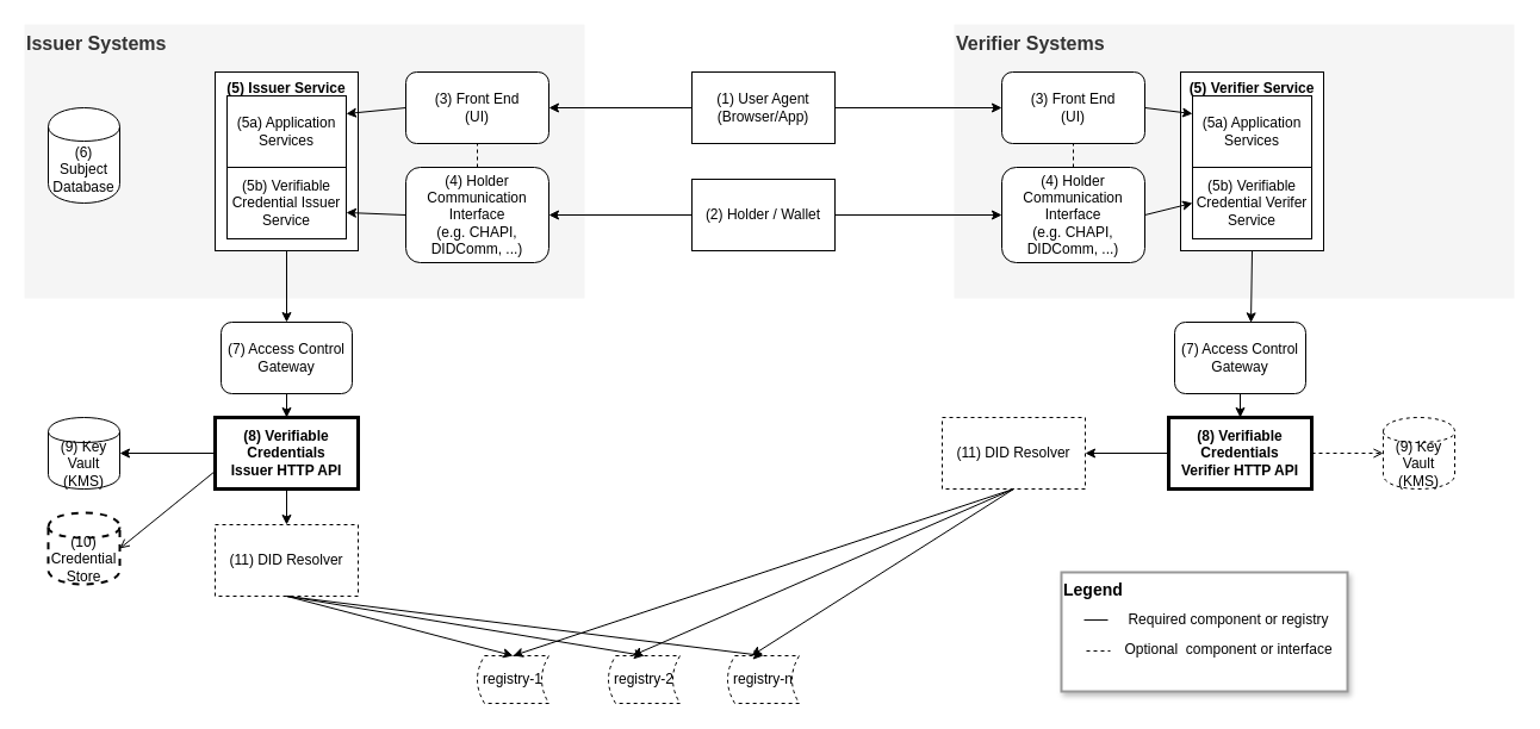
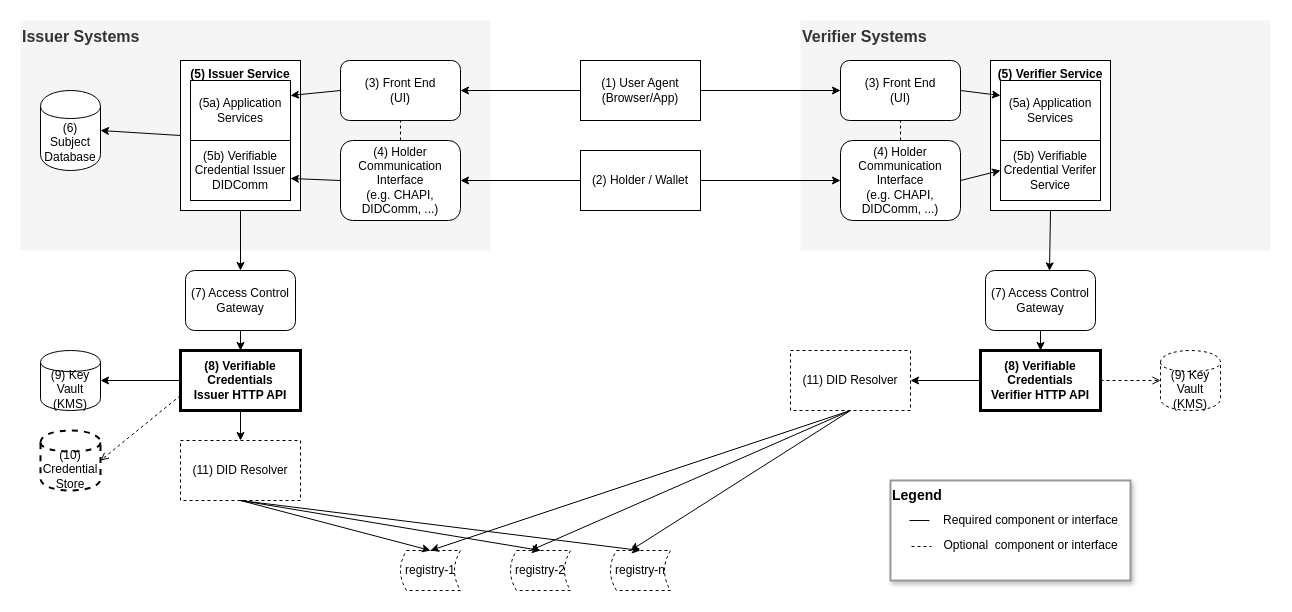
  <mxCell id="0" />
  <mxCell id="1" parent="0" />
  <mxCell id="2" value="Issuer Systems" style="rounded=0;whiteSpace=wrap;html=1;strokeWidth=2;fillColor=#f5f5f5;strokeColor=none;fontColor=#333333;align=left;verticalAlign=top;fontStyle=1;fontSize=16;" parent="1" vertex="1"><mxGeometry x="20" y="20" width="470" height="230" as="geometry" /></mxCell>
  <mxCell id="3" value="(3) Front End&lt;br&gt;(UI)" style="rounded=1;whiteSpace=wrap;html=1;" parent="1" vertex="1"><mxGeometry x="340" y="60" width="120" height="60" as="geometry" /></mxCell>
  <mxCell id="4" value="(4) Holder Communication&lt;br&gt;Interface&lt;br&gt;(e.g. CHAPI, DIDComm, ...)" style="rounded=1;whiteSpace=wrap;html=1;" parent="1" vertex="1"><mxGeometry x="340" y="140" width="120" height="80" as="geometry" /></mxCell>
  <mxCell id="5" style="edgeStyle=orthogonalEdgeStyle;rounded=0;orthogonalLoop=1;jettySize=auto;html=1;exitX=0.5;exitY=1;exitDx=0;exitDy=0;entryX=0.5;entryY=0;entryDx=0;entryDy=0;" parent="1" source="6" target="15" edge="1"><mxGeometry relative="1" as="geometry" /></mxCell>
  <mxCell id="6" value="(5) Issuer Service" style="rounded=0;whiteSpace=wrap;html=1;verticalAlign=top;fontStyle=1" parent="1" vertex="1"><mxGeometry x="180" y="60" width="120" height="150" as="geometry" /></mxCell>
  <mxCell id="7" value="(6) Subject&lt;br&gt;Database" style="shape=cylinder;whiteSpace=wrap;html=1;boundedLbl=1;backgroundOutline=1;" parent="1" vertex="1"><mxGeometry x="40" y="90" width="60" height="80" as="geometry" /></mxCell>
  <mxCell id="8" value="(8) Verifiable&lt;br&gt;Credentials &lt;br&gt;Issuer HTTP API" style="rounded=0;whiteSpace=wrap;html=1;strokeWidth=3;fontStyle=1" parent="1" vertex="1"><mxGeometry x="180" y="350" width="120" height="60" as="geometry" /></mxCell>
  <mxCell id="9" value="(11) DID Resolver" style="rounded=0;whiteSpace=wrap;html=1;dashed=1;" parent="1" vertex="1"><mxGeometry x="180" y="440" width="120" height="60" as="geometry" /></mxCell>
  <mxCell id="10" value="(10) Credential Store" style="shape=cylinder;whiteSpace=wrap;html=1;boundedLbl=1;backgroundOutline=1;dashed=1;strokeWidth=2;" parent="1" vertex="1"><mxGeometry x="40" y="430" width="60" height="60" as="geometry" /></mxCell>
  <mxCell id="11" value="registry-1" style="shape=dataStorage;whiteSpace=wrap;html=1;dashed=1;" parent="1" vertex="1"><mxGeometry x="400" y="550" width="60" height="40" as="geometry" /></mxCell>
  <mxCell id="12" value="registry-n" style="shape=dataStorage;whiteSpace=wrap;html=1;dashed=1;" parent="1" vertex="1"><mxGeometry x="610" y="550" width="60" height="40" as="geometry" /></mxCell>
  <mxCell id="13" value="registry-2" style="shape=dataStorage;whiteSpace=wrap;html=1;dashed=1;" parent="1" vertex="1"><mxGeometry x="510" y="550" width="60" height="40" as="geometry" /></mxCell>
  <mxCell id="14" style="edgeStyle=orthogonalEdgeStyle;rounded=0;orthogonalLoop=1;jettySize=auto;html=1;exitX=0.5;exitY=1;exitDx=0;exitDy=0;" parent="1" source="15" target="8" edge="1"><mxGeometry relative="1" as="geometry" /></mxCell>
  <mxCell id="15" value="(7) Access Control&lt;br&gt;Gateway" style="rounded=1;whiteSpace=wrap;html=1;" parent="1" vertex="1"><mxGeometry x="185" y="270" width="110" height="60" as="geometry" /></mxCell>
  <mxCell id="16" value="(9) Key Vault&lt;br&gt;(KMS)" style="shape=cylinder;whiteSpace=wrap;html=1;boundedLbl=1;backgroundOutline=1;" parent="1" vertex="1"><mxGeometry x="40" y="350" width="60" height="60" as="geometry" /></mxCell>
  <mxCell id="17" value="" style="endArrow=classic;html=1;exitX=0.5;exitY=1;exitDx=0;exitDy=0;entryX=0.5;entryY=0;entryDx=0;entryDy=0;" parent="1" source="9" target="12" edge="1"><mxGeometry width="50" height="50" relative="1" as="geometry"><mxPoint x="340" y="550" as="sourcePoint" /><mxPoint x="390" y="500" as="targetPoint" /></mxGeometry></mxCell>
  <mxCell id="18" value="" style="endArrow=classic;html=1;exitX=0.5;exitY=1;exitDx=0;exitDy=0;entryX=0.5;entryY=0;entryDx=0;entryDy=0;" parent="1" source="9" target="13" edge="1"><mxGeometry width="50" height="50" relative="1" as="geometry"><mxPoint x="280" y="510" as="sourcePoint" /><mxPoint x="360" y="550" as="targetPoint" /></mxGeometry></mxCell>
  <mxCell id="19" value="" style="endArrow=classic;html=1;exitX=0.5;exitY=1;exitDx=0;exitDy=0;entryX=0.5;entryY=0;entryDx=0;entryDy=0;" parent="1" source="9" target="11" edge="1"><mxGeometry width="50" height="50" relative="1" as="geometry"><mxPoint x="250" y="510" as="sourcePoint" /><mxPoint x="260" y="550" as="targetPoint" /></mxGeometry></mxCell>
  <mxCell id="20" value="" style="endArrow=classic;html=1;entryX=1;entryY=0.5;entryDx=0;entryDy=0;exitX=0;exitY=0.5;exitDx=0;exitDy=0;" parent="1" source="8" target="16" edge="1"><mxGeometry width="50" height="50" relative="1" as="geometry"><mxPoint x="340" y="550" as="sourcePoint" /><mxPoint x="390" y="500" as="targetPoint" /></mxGeometry></mxCell>
- <mxCell id="21" value="" style="endArrow=open;dashed=0;html=1;entryX=1;entryY=0.5;entryDx=0;entryDy=0;exitX=0;exitY=0.75;exitDx=0;exitDy=0;endFill=0;" parent="1" source="8" target="10" edge="1"><mxGeometry width="50" height="50" relative="1" as="geometry"><mxPoint x="340" y="550" as="sourcePoint" /><mxPoint x="390" y="500" as="targetPoint" /></mxGeometry></mxCell>
+ <mxCell id="21" value="" style="endArrow=open;dashed=1;html=1;entryX=1;entryY=0.5;entryDx=0;entryDy=0;exitX=0;exitY=0.75;exitDx=0;exitDy=0;endFill=0;" parent="1" source="8" target="10" edge="1"><mxGeometry width="50" height="50" relative="1" as="geometry"><mxPoint x="340" y="550" as="sourcePoint" /><mxPoint x="390" y="500" as="targetPoint" /></mxGeometry></mxCell>
  <mxCell id="22" value="" style="endArrow=classic;html=1;exitX=0.5;exitY=1;exitDx=0;exitDy=0;entryX=0.5;entryY=0;entryDx=0;entryDy=0;" parent="1" source="8" target="9" edge="1"><mxGeometry width="50" height="50" relative="1" as="geometry"><mxPoint x="340" y="550" as="sourcePoint" /><mxPoint x="390" y="500" as="targetPoint" /></mxGeometry></mxCell>
  <mxCell id="23" value="" style="endArrow=classic;html=1;exitX=0;exitY=0.5;exitDx=0;exitDy=0;entryX=1;entryY=0.25;entryDx=0;entryDy=0;" parent="1" source="3" target="31" edge="1"><mxGeometry width="50" height="50" relative="1" as="geometry"><mxPoint x="340" y="450" as="sourcePoint" /><mxPoint x="300" y="90" as="targetPoint" /></mxGeometry></mxCell>
  <mxCell id="24" value="" style="endArrow=classic;html=1;exitX=0;exitY=0.5;exitDx=0;exitDy=0;entryX=1;entryY=0.633;entryDx=0;entryDy=0;entryPerimeter=0;" parent="1" source="4" target="32" edge="1"><mxGeometry width="50" height="50" relative="1" as="geometry"><mxPoint x="340" y="450" as="sourcePoint" /><mxPoint x="300" y="180" as="targetPoint" /></mxGeometry></mxCell>
+ <mxCell id="25" value="" style="endArrow=classic;html=1;entryX=1;entryY=0.5;entryDx=0;entryDy=0;exitX=0;exitY=0.5;exitDx=0;exitDy=0;" parent="1" source="6" target="7" edge="1"><mxGeometry width="50" height="50" relative="1" as="geometry"><mxPoint x="340" y="450" as="sourcePoint" /><mxPoint x="390" y="400" as="targetPoint" /></mxGeometry></mxCell>
  <mxCell id="26" value="(2) Holder / Wallet" style="rounded=0;whiteSpace=wrap;html=1;" parent="1" vertex="1"><mxGeometry x="580" y="150" width="120" height="60" as="geometry" /></mxCell>
  <mxCell id="27" value="(1) User Agent&lt;br&gt;(Browser/App)" style="rounded=0;whiteSpace=wrap;html=1;" parent="1" vertex="1"><mxGeometry x="580" y="60" width="120" height="60" as="geometry" /></mxCell>
  <mxCell id="28" value="" style="endArrow=classic;html=1;fontSize=16;entryX=1;entryY=0.5;entryDx=0;entryDy=0;exitX=0;exitY=0.5;exitDx=0;exitDy=0;" parent="1" source="26" target="4" edge="1"><mxGeometry width="50" height="50" relative="1" as="geometry"><mxPoint x="340" y="420" as="sourcePoint" /><mxPoint x="390" y="370" as="targetPoint" /></mxGeometry></mxCell>
  <mxCell id="29" value="" style="endArrow=classic;html=1;fontSize=16;entryX=1;entryY=0.5;entryDx=0;entryDy=0;exitX=0;exitY=0.5;exitDx=0;exitDy=0;" parent="1" source="27" target="3" edge="1"><mxGeometry width="50" height="50" relative="1" as="geometry"><mxPoint x="590" y="180" as="sourcePoint" /><mxPoint x="470" y="180" as="targetPoint" /></mxGeometry></mxCell>
  <mxCell id="30" value="" style="endArrow=none;dashed=1;html=1;fontSize=16;entryX=0.5;entryY=1;entryDx=0;entryDy=0;" parent="1" target="3" edge="1"><mxGeometry width="50" height="50" relative="1" as="geometry"><mxPoint x="400" y="140" as="sourcePoint" /><mxPoint x="390" y="370" as="targetPoint" /></mxGeometry></mxCell>
  <mxCell id="31" value="(5a) Application Services" style="rounded=0;whiteSpace=wrap;html=1;" parent="1" vertex="1"><mxGeometry x="190" y="80" width="100" height="60" as="geometry" /></mxCell>
- <mxCell id="32" value="(5b) Verifiable Credential Issuer Service" style="rounded=0;whiteSpace=wrap;html=1;" parent="1" vertex="1"><mxGeometry x="190" y="140" width="100" height="60" as="geometry" /></mxCell>
+ <mxCell id="32" value="(5b) Verifiable Credential Issuer DIDComm" style="rounded=0;whiteSpace=wrap;html=1;" parent="1" vertex="1"><mxGeometry x="190" y="140" width="100" height="60" as="geometry" /></mxCell>
  <mxCell id="33" value="&lt;b&gt;&lt;font style=&quot;font-size: 14px&quot;&gt;Legend&lt;/font&gt;&lt;/b&gt;" style="rounded=0;whiteSpace=wrap;html=1;strokeWidth=2;strokeColor=#999999;align=left;verticalAlign=top;glass=0;comic=0;shadow=1;" parent="1" vertex="1"><mxGeometry x="890" y="480" width="240" height="100" as="geometry" /></mxCell>
  <mxCell id="34" value="" style="endArrow=none;html=1;exitX=0.15;exitY=0.308;exitDx=0;exitDy=0;exitPerimeter=0;entryX=0.25;entryY=0.308;entryDx=0;entryDy=0;entryPerimeter=0;" parent="1" edge="1"><mxGeometry width="50" height="50" relative="1" as="geometry"><mxPoint x="909" y="520.04" as="sourcePoint" /><mxPoint x="929" y="520.04" as="targetPoint" /></mxGeometry></mxCell>
- <mxCell id="35" value="Required component or registry" style="text;html=1;align=center;verticalAlign=middle;resizable=0;points=[];autosize=1;" parent="1" vertex="1"><mxGeometry x="935" y="510" width="190" height="20" as="geometry" /></mxCell>
+ <mxCell id="35" value="Required component or interface" style="text;html=1;align=center;verticalAlign=middle;resizable=0;points=[];autosize=1;" parent="1" vertex="1"><mxGeometry x="935" y="510" width="190" height="20" as="geometry" /></mxCell>
  <mxCell id="36" value="" style="endArrow=none;html=1;exitX=0.15;exitY=0.308;exitDx=0;exitDy=0;exitPerimeter=0;entryX=0.25;entryY=0.308;entryDx=0;entryDy=0;entryPerimeter=0;dashed=1;" parent="1" edge="1"><mxGeometry width="50" height="50" relative="1" as="geometry"><mxPoint x="911" y="546.04" as="sourcePoint" /><mxPoint x="931" y="546.04" as="targetPoint" /></mxGeometry></mxCell>
  <mxCell id="37" value="Optional&amp;nbsp; component or interface" style="text;html=1;align=center;verticalAlign=middle;resizable=0;points=[];autosize=1;" parent="1" vertex="1"><mxGeometry x="935" y="535" width="190" height="20" as="geometry" /></mxCell>
  <mxCell id="38" value="Verifier Systems" style="rounded=0;whiteSpace=wrap;html=1;strokeWidth=2;fillColor=#f5f5f5;strokeColor=none;fontColor=#333333;align=left;verticalAlign=top;fontStyle=1;fontSize=16;" vertex="1" parent="1"><mxGeometry x="800" y="20" width="470" height="230" as="geometry" /></mxCell>
  <mxCell id="39" value="(3) Front End&lt;br&gt;(UI)" style="rounded=1;whiteSpace=wrap;html=1;" vertex="1" parent="1"><mxGeometry x="840" y="60" width="120" height="60" as="geometry" /></mxCell>
  <mxCell id="40" value="(4) Holder Communication&lt;br&gt;Interface&lt;br&gt;(e.g. CHAPI, DIDComm, ...)" style="rounded=1;whiteSpace=wrap;html=1;" vertex="1" parent="1"><mxGeometry x="840" y="140" width="120" height="80" as="geometry" /></mxCell>
  <mxCell id="41" value="(5) Verifier Service" style="rounded=0;whiteSpace=wrap;html=1;verticalAlign=top;fontStyle=1" vertex="1" parent="1"><mxGeometry x="990" y="60" width="120" height="150" as="geometry" /></mxCell>
  <mxCell id="42" value="(5a) Application Services" style="rounded=0;whiteSpace=wrap;html=1;" vertex="1" parent="1"><mxGeometry x="1000" y="80" width="100" height="60" as="geometry" /></mxCell>
  <mxCell id="43" value="(5b) Verifiable Credential Verifer Service" style="rounded=0;whiteSpace=wrap;html=1;" vertex="1" parent="1"><mxGeometry x="1000" y="140" width="100" height="60" as="geometry" /></mxCell>
  <mxCell id="44" value="(8) Verifiable&lt;br&gt;Credentials &lt;br&gt;Verifier HTTP API" style="rounded=0;whiteSpace=wrap;html=1;strokeWidth=3;fontStyle=1" vertex="1" parent="1"><mxGeometry x="980" y="350" width="120" height="60" as="geometry" /></mxCell>
  <mxCell id="45" value="(11) DID Resolver" style="rounded=0;whiteSpace=wrap;html=1;dashed=1;" vertex="1" parent="1"><mxGeometry x="790" y="350" width="120" height="60" as="geometry" /></mxCell>
  <mxCell id="46" style="edgeStyle=orthogonalEdgeStyle;rounded=0;orthogonalLoop=1;jettySize=auto;html=1;exitX=0.5;exitY=1;exitDx=0;exitDy=0;" edge="1" parent="1" source="47" target="44"><mxGeometry relative="1" as="geometry" /></mxCell>
  <mxCell id="47" value="(7) Access Control&lt;br&gt;Gateway" style="rounded=1;whiteSpace=wrap;html=1;" vertex="1" parent="1"><mxGeometry x="985" y="270" width="110" height="60" as="geometry" /></mxCell>
  <mxCell id="48" value="" style="endArrow=classic;html=1;exitX=0;exitY=0.5;exitDx=0;exitDy=0;entryX=1;entryY=0.5;entryDx=0;entryDy=0;" edge="1" parent="1" source="44" target="45"><mxGeometry width="50" height="50" relative="1" as="geometry"><mxPoint x="1140" y="550" as="sourcePoint" /><mxPoint x="1190" y="500" as="targetPoint" /></mxGeometry></mxCell>
  <mxCell id="49" value="" style="endArrow=classic;html=1;entryX=0.5;entryY=0;entryDx=0;entryDy=0;exitX=0.5;exitY=1;exitDx=0;exitDy=0;" edge="1" parent="1" source="45" target="11"><mxGeometry width="50" height="50" relative="1" as="geometry"><mxPoint x="610" y="360" as="sourcePoint" /><mxPoint x="660" y="310" as="targetPoint" /></mxGeometry></mxCell>
  <mxCell id="50" value="" style="endArrow=classic;html=1;exitX=0.5;exitY=1;exitDx=0;exitDy=0;" edge="1" parent="1" source="45"><mxGeometry width="50" height="50" relative="1" as="geometry"><mxPoint x="1040" y="500" as="sourcePoint" /><mxPoint x="530" y="550" as="targetPoint" /></mxGeometry></mxCell>
  <mxCell id="51" value="" style="endArrow=classic;html=1;exitX=0.5;exitY=1;exitDx=0;exitDy=0;" edge="1" parent="1" source="45"><mxGeometry width="50" height="50" relative="1" as="geometry"><mxPoint x="1040" y="500" as="sourcePoint" /><mxPoint x="630" y="550" as="targetPoint" /></mxGeometry></mxCell>
  <mxCell id="52" value="" style="endArrow=classic;html=1;exitX=0.5;exitY=1;exitDx=0;exitDy=0;entryX=0.582;entryY=0.006;entryDx=0;entryDy=0;entryPerimeter=0;" edge="1" parent="1" source="41" target="47"><mxGeometry width="50" height="50" relative="1" as="geometry"><mxPoint x="600" y="360" as="sourcePoint" /><mxPoint x="650" y="310" as="targetPoint" /></mxGeometry></mxCell>
  <mxCell id="53" value="" style="endArrow=classic;html=1;exitX=1;exitY=0.5;exitDx=0;exitDy=0;entryX=0;entryY=0.5;entryDx=0;entryDy=0;" edge="1" parent="1" source="27" target="39"><mxGeometry width="50" height="50" relative="1" as="geometry"><mxPoint x="720" y="70" as="sourcePoint" /><mxPoint x="770" y="20" as="targetPoint" /></mxGeometry></mxCell>
  <mxCell id="54" value="" style="endArrow=classic;html=1;entryX=0;entryY=0.5;entryDx=0;entryDy=0;exitX=1;exitY=0.5;exitDx=0;exitDy=0;" edge="1" parent="1" source="26" target="40"><mxGeometry width="50" height="50" relative="1" as="geometry"><mxPoint x="640" y="290" as="sourcePoint" /><mxPoint x="690" y="240" as="targetPoint" /></mxGeometry></mxCell>
  <mxCell id="55" value="" style="endArrow=none;dashed=1;html=1;entryX=0.5;entryY=1;entryDx=0;entryDy=0;exitX=0.5;exitY=0;exitDx=0;exitDy=0;" edge="1" parent="1" source="40" target="39"><mxGeometry width="50" height="50" relative="1" as="geometry"><mxPoint x="610" y="360" as="sourcePoint" /><mxPoint x="660" y="310" as="targetPoint" /></mxGeometry></mxCell>
  <mxCell id="56" value="(9) Key Vault&lt;br&gt;(KMS)" style="shape=cylinder;whiteSpace=wrap;html=1;boundedLbl=1;backgroundOutline=1;dashed=1;" vertex="1" parent="1"><mxGeometry x="1160" y="350" width="60" height="60" as="geometry" /></mxCell>
  <mxCell id="57" value="" style="endArrow=open;dashed=1;html=1;entryX=0;entryY=0.5;entryDx=0;entryDy=0;exitX=1;exitY=0.5;exitDx=0;exitDy=0;endFill=0;" edge="1" parent="1" source="44" target="56"><mxGeometry width="50" height="50" relative="1" as="geometry"><mxPoint x="190" y="405" as="sourcePoint" /><mxPoint x="110" y="470" as="targetPoint" /></mxGeometry></mxCell>
  <mxCell id="58" value="" style="endArrow=classic;html=1;exitX=1;exitY=0.5;exitDx=0;exitDy=0;entryX=0;entryY=0.25;entryDx=0;entryDy=0;" edge="1" parent="1" source="39" target="42"><mxGeometry width="50" height="50" relative="1" as="geometry"><mxPoint x="980" y="40" as="sourcePoint" /><mxPoint x="1030" y="-10" as="targetPoint" /></mxGeometry></mxCell>
  <mxCell id="59" value="" style="endArrow=classic;html=1;entryX=0;entryY=0.5;entryDx=0;entryDy=0;exitX=1;exitY=0.5;exitDx=0;exitDy=0;" edge="1" parent="1" source="40" target="43"><mxGeometry width="50" height="50" relative="1" as="geometry"><mxPoint x="570" y="330" as="sourcePoint" /><mxPoint x="620" y="280" as="targetPoint" /></mxGeometry></mxCell>
